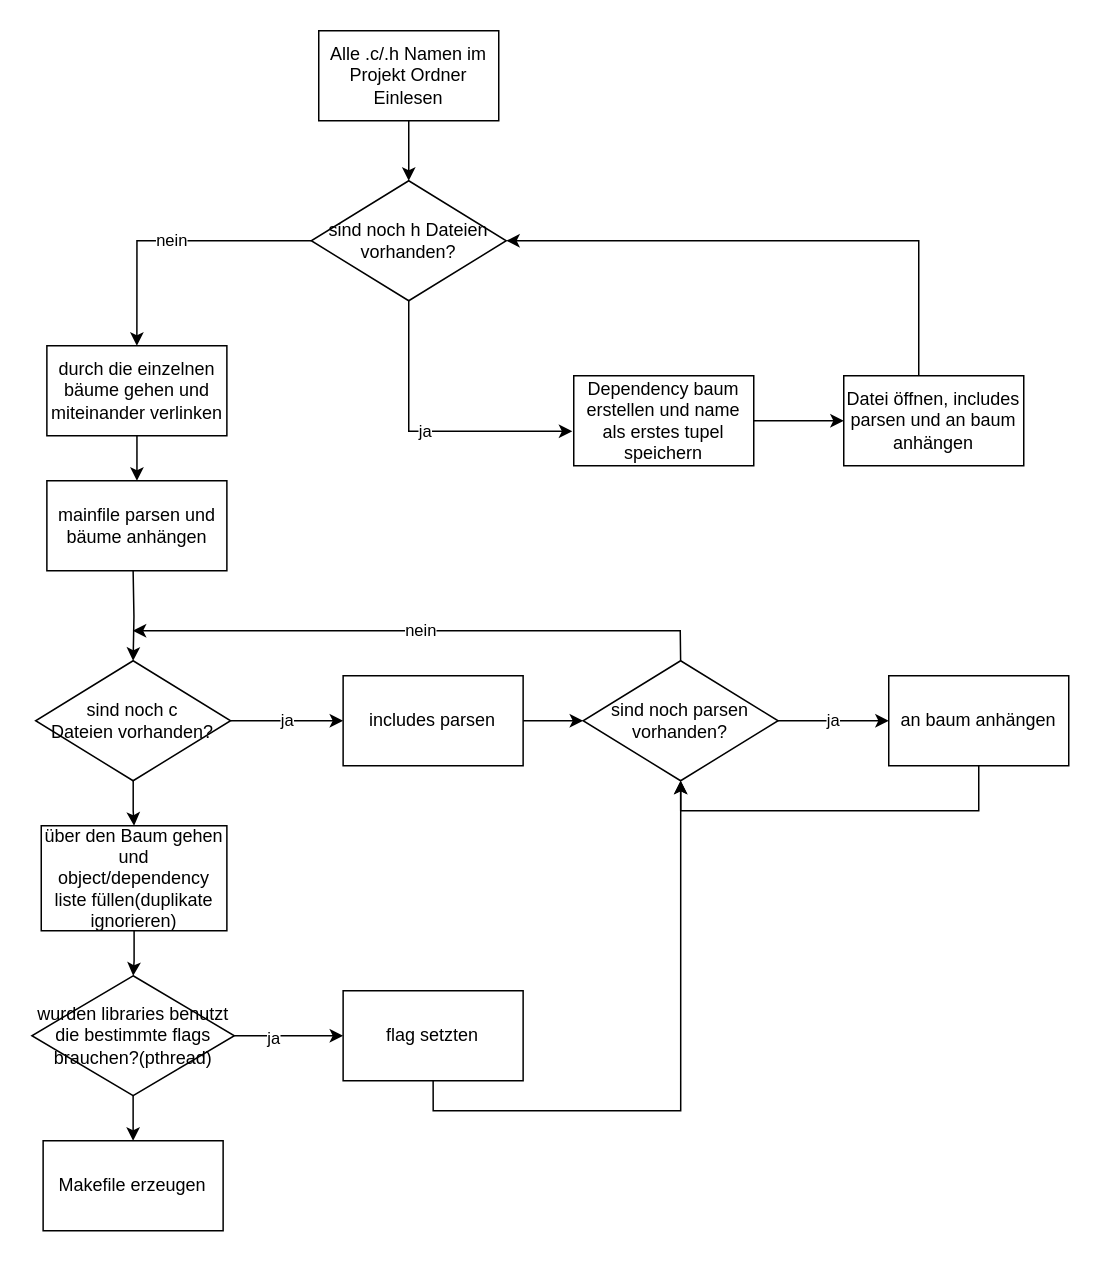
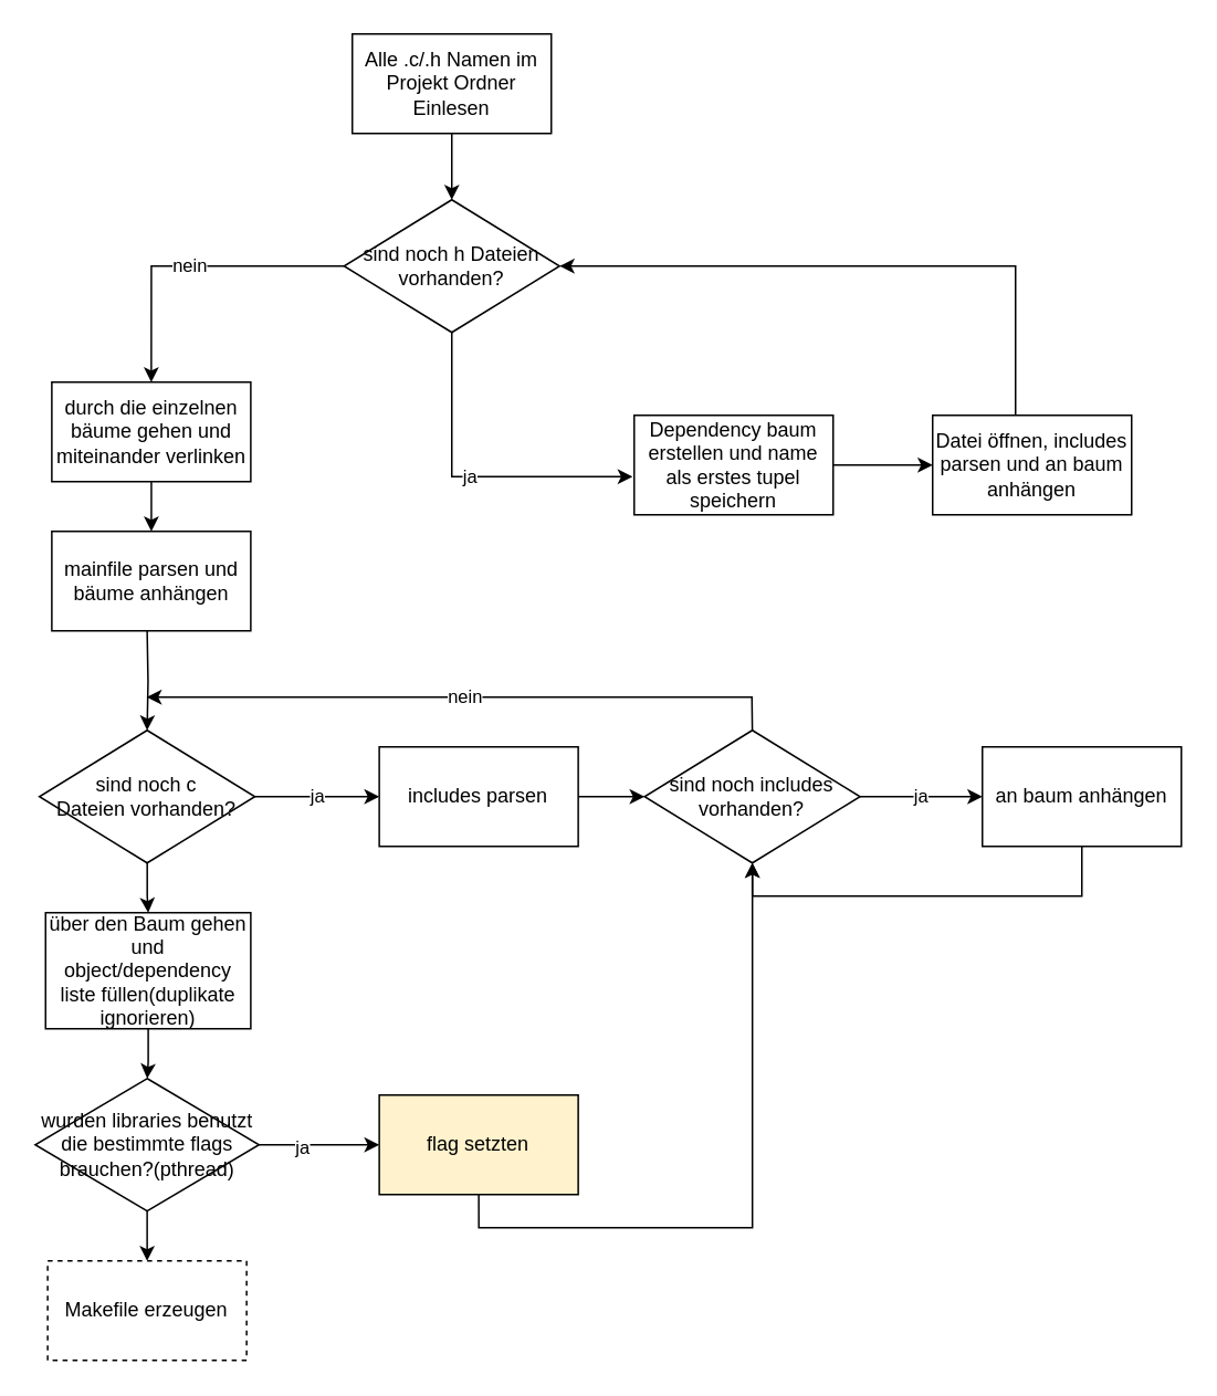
  <mxCell id="0" />
  <mxCell id="1" parent="0" />
  <mxCell id="2" value="" style="edgeStyle=orthogonalEdgeStyle;rounded=0;orthogonalLoop=1;jettySize=auto;html=1;endArrow=classic;endFill=1;" parent="1" source="3" edge="1"><mxGeometry relative="1" as="geometry"><mxPoint x="272" y="120" as="targetPoint" /></mxGeometry></mxCell>
  <mxCell id="3" value="Alle .c/.h Namen im Projekt Ordner Einlesen" style="rounded=0;whiteSpace=wrap;html=1;" parent="1" vertex="1"><mxGeometry x="212" y="20" width="120" height="60" as="geometry" /></mxCell>
  <mxCell id="4" style="edgeStyle=orthogonalEdgeStyle;rounded=0;orthogonalLoop=1;jettySize=auto;html=1;entryX=1;entryY=0.5;entryDx=0;entryDy=0;" edge="1" parent="1" source="5" target="10"><mxGeometry relative="1" as="geometry"><Array as="points"><mxPoint x="612" y="160" /></Array></mxGeometry></mxCell>
  <mxCell id="5" value="Datei öffnen, includes parsen und an baum anhängen" style="rounded=0;whiteSpace=wrap;html=1;" parent="1" vertex="1"><mxGeometry x="562" y="250" width="120" height="60" as="geometry" /></mxCell>
  <mxCell id="6" value="" style="edgeStyle=orthogonalEdgeStyle;rounded=0;orthogonalLoop=1;jettySize=auto;html=1;endArrow=classic;endFill=1;" parent="1" source="7" target="5" edge="1"><mxGeometry relative="1" as="geometry" /></mxCell>
  <mxCell id="7" value="Dependency baum erstellen und name als erstes tupel speichern" style="rounded=0;whiteSpace=wrap;html=1;" parent="1" vertex="1"><mxGeometry x="382" y="250" width="120" height="60" as="geometry" /></mxCell>
  <mxCell id="8" value="nein" style="edgeStyle=orthogonalEdgeStyle;rounded=0;orthogonalLoop=1;jettySize=auto;html=1;exitX=0;exitY=0.5;exitDx=0;exitDy=0;entryX=0.5;entryY=0;entryDx=0;entryDy=0;endArrow=classic;endFill=1;" parent="1" source="10" target="13" edge="1"><mxGeometry relative="1" as="geometry" /></mxCell>
  <mxCell id="9" value="ja" style="edgeStyle=orthogonalEdgeStyle;rounded=0;orthogonalLoop=1;jettySize=auto;html=1;exitX=0.5;exitY=1;exitDx=0;exitDy=0;entryX=-0.008;entryY=0.617;entryDx=0;entryDy=0;entryPerimeter=0;endArrow=classic;endFill=1;" parent="1" source="10" target="7" edge="1"><mxGeometry relative="1" as="geometry" /></mxCell>
  <mxCell id="10" value="sind noch h&amp;nbsp;Dateien vorhanden?" style="rhombus;whiteSpace=wrap;html=1;" parent="1" vertex="1"><mxGeometry x="207" y="120" width="130" height="80" as="geometry" /></mxCell>
  <mxCell id="11" style="edgeStyle=orthogonalEdgeStyle;rounded=0;orthogonalLoop=1;jettySize=auto;html=1;exitX=0.5;exitY=1;exitDx=0;exitDy=0;entryX=0.5;entryY=0;entryDx=0;entryDy=0;endArrow=classic;endFill=1;" parent="1" target="16" edge="1"><mxGeometry relative="1" as="geometry"><mxPoint x="88.25" y="380" as="sourcePoint" /></mxGeometry></mxCell>
  <mxCell id="12" value="" style="edgeStyle=orthogonalEdgeStyle;rounded=0;orthogonalLoop=1;jettySize=auto;html=1;endArrow=classic;endFill=1;" parent="1" source="13" target="33" edge="1"><mxGeometry relative="1" as="geometry" /></mxCell>
  <mxCell id="13" value="durch die einzelnen bäume gehen und miteinander verlinken" style="rounded=0;whiteSpace=wrap;html=1;" parent="1" vertex="1"><mxGeometry x="30.75" y="230" width="120" height="60" as="geometry" /></mxCell>
  <mxCell id="14" value="ja" style="edgeStyle=orthogonalEdgeStyle;rounded=0;orthogonalLoop=1;jettySize=auto;html=1;exitX=1;exitY=0.5;exitDx=0;exitDy=0;entryX=0;entryY=0.5;entryDx=0;entryDy=0;endArrow=classic;endFill=1;" parent="1" source="16" target="18" edge="1"><mxGeometry relative="1" as="geometry" /></mxCell>
  <mxCell id="15" value="" style="edgeStyle=orthogonalEdgeStyle;rounded=0;orthogonalLoop=1;jettySize=auto;html=1;endArrow=classic;endFill=1;" parent="1" source="16" target="25" edge="1"><mxGeometry relative="1" as="geometry" /></mxCell>
  <mxCell id="16" value="sind noch c &lt;br&gt;Dateien vorhanden?" style="rhombus;whiteSpace=wrap;html=1;" parent="1" vertex="1"><mxGeometry x="23.25" y="440" width="130" height="80" as="geometry" /></mxCell>
  <mxCell id="17" value="" style="edgeStyle=orthogonalEdgeStyle;rounded=0;orthogonalLoop=1;jettySize=auto;html=1;endArrow=classic;endFill=1;" parent="1" source="18" target="23" edge="1"><mxGeometry relative="1" as="geometry" /></mxCell>
  <mxCell id="18" value="includes parsen" style="rounded=0;whiteSpace=wrap;html=1;" parent="1" vertex="1"><mxGeometry x="228.25" y="450" width="120" height="60" as="geometry" /></mxCell>
  <mxCell id="19" style="edgeStyle=orthogonalEdgeStyle;rounded=0;orthogonalLoop=1;jettySize=auto;html=1;entryX=0.5;entryY=1;entryDx=0;entryDy=0;" edge="1" parent="1" source="20" target="23"><mxGeometry relative="1" as="geometry"><Array as="points"><mxPoint x="652" y="540" /><mxPoint x="453" y="540" /></Array></mxGeometry></mxCell>
  <mxCell id="20" value="an baum anhängen" style="rounded=0;whiteSpace=wrap;html=1;" parent="1" vertex="1"><mxGeometry x="592" y="450" width="120" height="60" as="geometry" /></mxCell>
  <mxCell id="21" value="nein" style="edgeStyle=elbowEdgeStyle;rounded=0;orthogonalLoop=1;jettySize=auto;html=1;exitX=0.5;exitY=0;exitDx=0;exitDy=0;endArrow=classic;endFill=1;" parent="1" source="23" edge="1"><mxGeometry relative="1" as="geometry"><mxPoint x="88" y="420" as="targetPoint" /><Array as="points"><mxPoint x="453" y="430" /></Array></mxGeometry></mxCell>
  <mxCell id="22" value="ja" style="edgeStyle=orthogonalEdgeStyle;rounded=0;orthogonalLoop=1;jettySize=auto;html=1;" edge="1" parent="1" source="23" target="20"><mxGeometry relative="1" as="geometry" /></mxCell>
- <mxCell id="23" value="sind noch parsen vorhanden?" style="rhombus;whiteSpace=wrap;html=1;" parent="1" vertex="1"><mxGeometry x="388.25" y="440" width="130" height="80" as="geometry" /></mxCell>
+ <mxCell id="23" value="sind noch includes vorhanden?" style="rhombus;whiteSpace=wrap;html=1;" parent="1" vertex="1"><mxGeometry x="388.25" y="440" width="130" height="80" as="geometry" /></mxCell>
  <mxCell id="24" value="" style="edgeStyle=orthogonalEdgeStyle;rounded=0;orthogonalLoop=1;jettySize=auto;html=1;endArrow=classic;endFill=1;" parent="1" source="25" target="29" edge="1"><mxGeometry relative="1" as="geometry" /></mxCell>
  <mxCell id="25" value="über den Baum gehen und object/dependency liste füllen(duplikate ignorieren)" style="rounded=0;whiteSpace=wrap;html=1;" parent="1" vertex="1"><mxGeometry x="27" y="550" width="123.75" height="70" as="geometry" /></mxCell>
  <mxCell id="26" style="edgeStyle=orthogonalEdgeStyle;rounded=0;orthogonalLoop=1;jettySize=auto;html=1;exitX=0.5;exitY=1;exitDx=0;exitDy=0;entryX=0.5;entryY=0;entryDx=0;entryDy=0;endArrow=classic;endFill=1;" parent="1" source="29" target="30" edge="1"><mxGeometry relative="1" as="geometry" /></mxCell>
  <mxCell id="27" style="edgeStyle=orthogonalEdgeStyle;rounded=0;orthogonalLoop=1;jettySize=auto;html=1;entryX=0;entryY=0.5;entryDx=0;entryDy=0;" parent="1" source="29" target="32" edge="1"><mxGeometry relative="1" as="geometry" /></mxCell>
  <mxCell id="28" value="ja" style="edgeLabel;html=1;align=center;verticalAlign=middle;resizable=0;points=[];" parent="27" vertex="1" connectable="0"><mxGeometry x="-0.274" y="-1" relative="1" as="geometry"><mxPoint as="offset" /></mxGeometry></mxCell>
  <mxCell id="29" value="wurden libraries benutzt die bestimmte flags brauchen?(pthread)" style="rhombus;whiteSpace=wrap;html=1;" parent="1" vertex="1"><mxGeometry x="20.75" y="650" width="135" height="80" as="geometry" /></mxCell>
- <mxCell id="30" value="Makefile erzeugen" style="rounded=0;whiteSpace=wrap;html=1;" parent="1" vertex="1"><mxGeometry x="28.25" y="760" width="120" height="60" as="geometry" /></mxCell>
+ <mxCell id="30" value="Makefile erzeugen" style="rounded=0;whiteSpace=wrap;html=1;dashed=1;" parent="1" vertex="1"><mxGeometry x="28.25" y="760" width="120" height="60" as="geometry" /></mxCell>
  <mxCell id="31" style="edgeStyle=orthogonalEdgeStyle;rounded=0;orthogonalLoop=1;jettySize=auto;html=1;exitX=0.5;exitY=1;exitDx=0;exitDy=0;endArrow=classic;endFill=1;" parent="1" source="32" target="23" edge="1"><mxGeometry relative="1" as="geometry" /></mxCell>
- <mxCell id="32" value="flag setzten" style="whiteSpace=wrap;html=1;" parent="1" vertex="1"><mxGeometry x="228.25" y="660" width="120" height="60" as="geometry" /></mxCell>
+ <mxCell id="32" value="flag setzten" style="whiteSpace=wrap;html=1;fillColor=#fff2cc;" parent="1" vertex="1"><mxGeometry x="228.25" y="660" width="120" height="60" as="geometry" /></mxCell>
  <mxCell id="33" value="mainfile parsen und bäume anhängen" style="rounded=0;whiteSpace=wrap;html=1;" parent="1" vertex="1"><mxGeometry x="30.75" y="320" width="120" height="60" as="geometry" /></mxCell>
